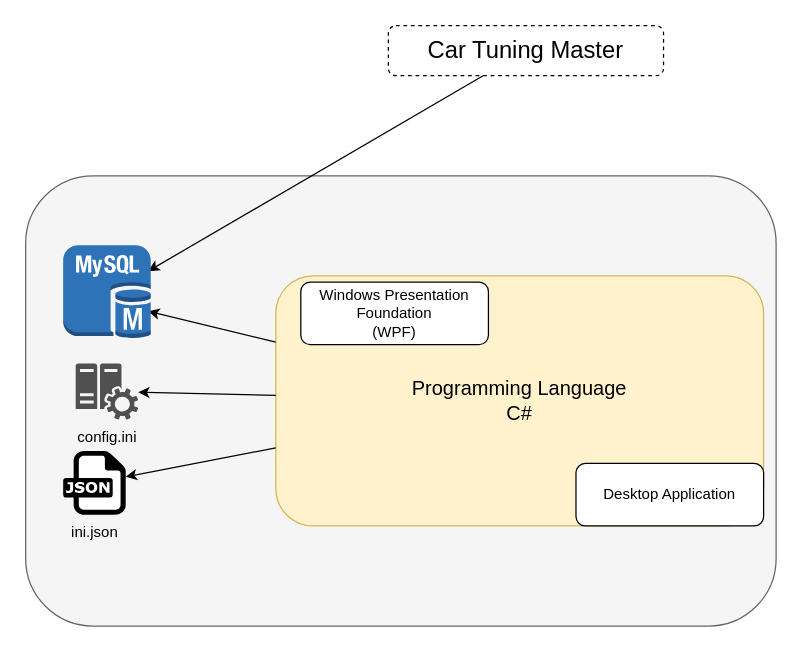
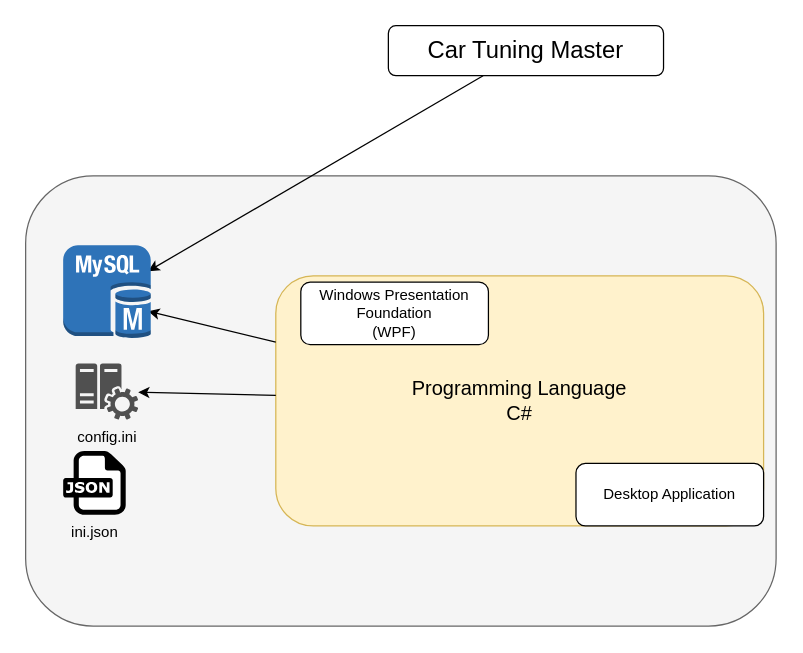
  <mxCell id="0" />
  <mxCell id="1" parent="0" />
  <mxCell id="2" value="v" style="rounded=1;whiteSpace=wrap;html=1;fillColor=#f5f5f5;fontColor=#333333;strokeColor=#666666;" parent="1" vertex="1"><mxGeometry x="20" y="140" width="600" height="360" as="geometry" /></mxCell>
  <mxCell id="3" value="&lt;font style=&quot;font-size: 16px;&quot;&gt;Programming Language&lt;br&gt;C#&lt;/font&gt;" style="rounded=1;whiteSpace=wrap;html=1;fillColor=#fff2cc;strokeColor=#d6b656;" parent="1" vertex="1"><mxGeometry x="220" y="220" width="390" height="200" as="geometry" /></mxCell>
  <mxCell id="4" value="Windows Presentation Foundation&lt;br&gt;(WPF)&lt;br&gt;" style="rounded=1;whiteSpace=wrap;html=1;" parent="1" vertex="1"><mxGeometry x="240" y="225" width="150" height="50" as="geometry" /></mxCell>
- <mxCell id="5" value="&lt;font style=&quot;font-size: 19px;&quot;&gt;Car Tuning Master&lt;/font&gt;" style="rounded=1;whiteSpace=wrap;html=1;dashed=1;" parent="1" vertex="1"><mxGeometry x="310" y="20" width="220" height="40" as="geometry" /></mxCell>
+ <mxCell id="5" value="&lt;font style=&quot;font-size: 19px;&quot;&gt;Car Tuning Master&lt;/font&gt;" style="rounded=1;whiteSpace=wrap;html=1;" parent="1" vertex="1"><mxGeometry x="310" y="20" width="220" height="40" as="geometry" /></mxCell>
  <mxCell id="6" value="" style="endArrow=classic;html=1;rounded=0;" parent="1" source="5" edge="1"><mxGeometry width="50" height="50" relative="1" as="geometry"><mxPoint x="220" y="80" as="sourcePoint" /><mxPoint x="118" y="216.24" as="targetPoint" /></mxGeometry></mxCell>
  <mxCell id="7" value="" style="endArrow=classic;html=1;rounded=0;" parent="1" source="3" edge="1"><mxGeometry width="50" height="50" relative="1" as="geometry"><mxPoint x="340" y="250" as="sourcePoint" /><mxPoint x="118" y="248.402" as="targetPoint" /></mxGeometry></mxCell>
  <mxCell id="8" value="Desktop Application" style="rounded=1;whiteSpace=wrap;html=1;" parent="1" vertex="1"><mxGeometry x="460" y="370" width="150" height="50" as="geometry" /></mxCell>
  <mxCell id="9" value="" style="outlineConnect=0;dashed=0;verticalLabelPosition=bottom;verticalAlign=top;align=center;html=1;shape=mxgraph.aws3.mysql_db_instance;fillColor=#2E73B8;gradientColor=none;" parent="1" vertex="1"><mxGeometry x="50" y="195.5" width="70" height="74.5" as="geometry" /></mxCell>
  <mxCell id="10" value="config.ini" style="sketch=0;pointerEvents=1;shadow=0;dashed=0;html=1;strokeColor=none;labelPosition=center;verticalLabelPosition=bottom;verticalAlign=top;align=center;fillColor=#505050;shape=mxgraph.mscae.oms.config_assessment" parent="1" vertex="1"><mxGeometry x="60" y="290" width="50" height="45" as="geometry" /></mxCell>
  <mxCell id="11" value="" style="endArrow=classic;html=1;rounded=0;" parent="1" source="3" target="10" edge="1"><mxGeometry width="50" height="50" relative="1" as="geometry"><mxPoint x="220" y="332.3" as="sourcePoint" /><mxPoint x="118" y="307.702" as="targetPoint" /></mxGeometry></mxCell>
  <mxCell id="12" value="ini.json" style="dashed=0;outlineConnect=0;html=1;align=center;labelPosition=center;verticalLabelPosition=bottom;verticalAlign=top;shape=mxgraph.weblogos.json" parent="1" vertex="1"><mxGeometry x="50" y="360" width="50" height="51" as="geometry" /></mxCell>
- <mxCell id="13" value="" style="endArrow=classic;html=1;rounded=0;" parent="1" source="3" target="12" edge="1"><mxGeometry width="50" height="50" relative="1" as="geometry"><mxPoint x="210" y="363" as="sourcePoint" /><mxPoint x="100" y="360" as="targetPoint" /></mxGeometry></mxCell>
